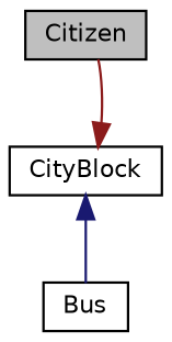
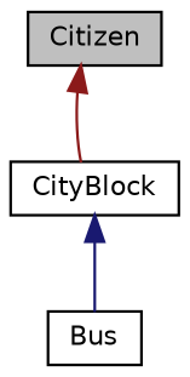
  digraph {
    node [color=black fillcolor=white fontname=Helvetica fontsize=10 shape=record style=filled]
    edge [dir=back fontname=Helvetica fontsize=10 labelfontname=Helvetica labelfontsize=10 style=solid]
    n1 [fillcolor=grey75 fontcolor=black height=0.2 label=Citizen width=0.4]
    n2 [height=0.2 label=Bus width=0.4]
    n3 [height=0.2 label=CityBlock width=0.4]
-   n3 -> n1 [color=firebrick4]
+   n1 -> n3 [color=firebrick4]
    n3 -> n2 [color=midnightblue]
  }
